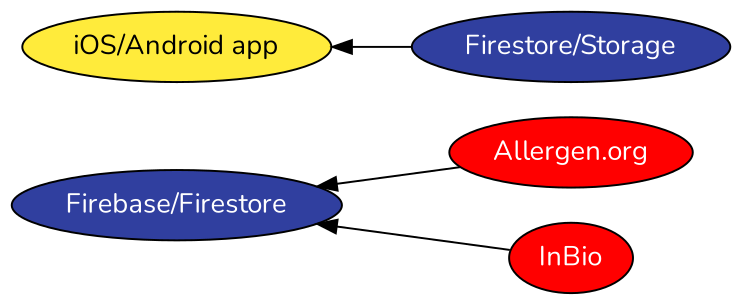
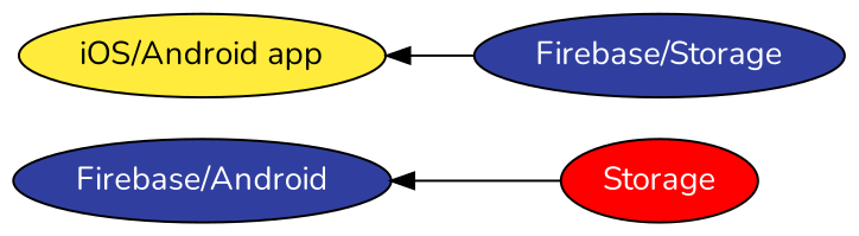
  digraph {
    fontname=Nunito
    rankdir=RL
    node [fillcolor=red fontcolor=white fontname=Nunito style=filled]
    edge [fontname=Nunito]
-   n1 [label="Allergen.org"]
-   n2 [fillcolor="#303F9F" label="Firebase/Firestore"]
-   n3 [fillcolor="#303F9F" label="Firestore/Storage"]
+   n2 [fillcolor="#303F9F" label="Firebase/Android"]
+   n3 [fillcolor="#303F9F" label="Firebase/Storage"]
    n4 [fillcolor="#FFEB3B" fontcolor=black label="iOS/Android app"]
-   n5 [label=InBio]
-   n1 -> n2
+   n5 [label=Storage]
    n3 -> n4
    n5 -> n2
  }
